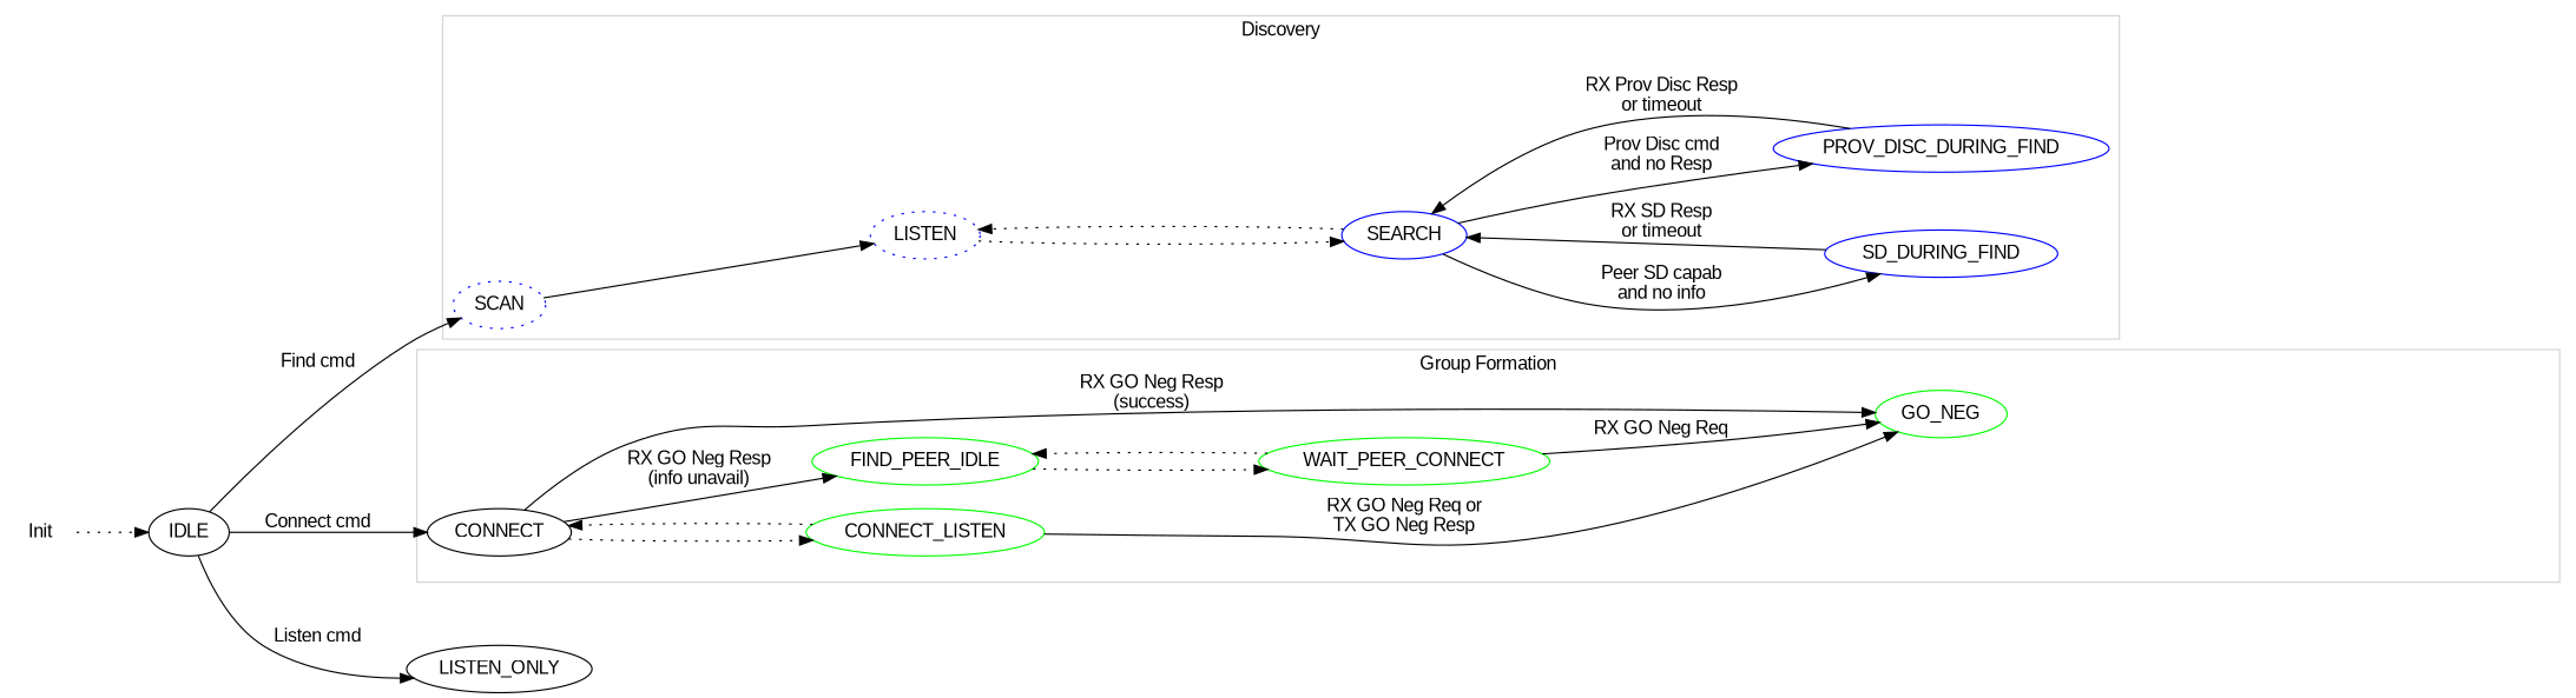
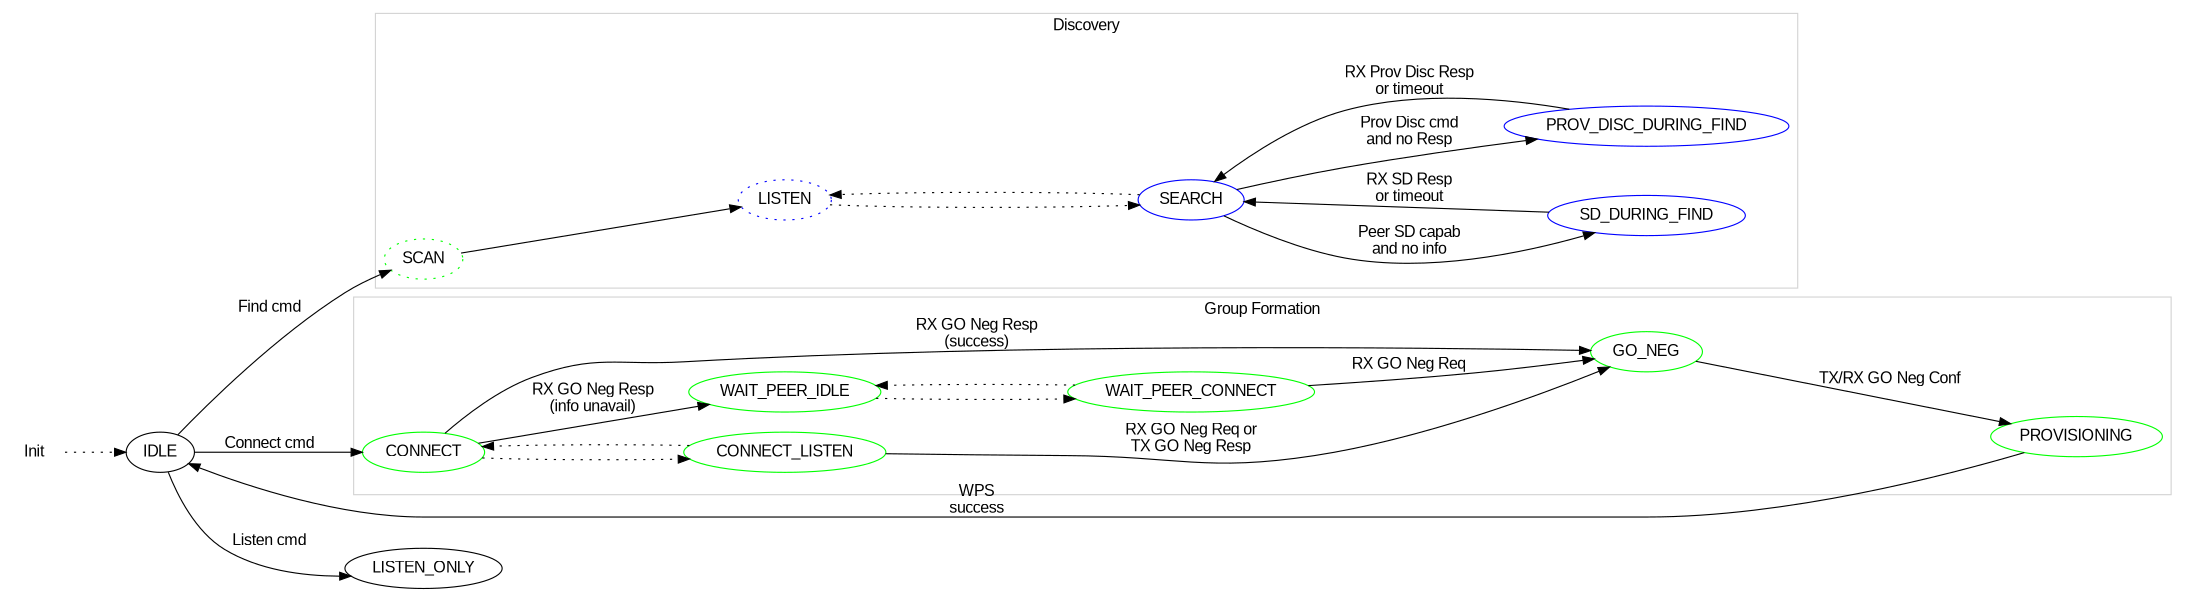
  digraph {
    fontname="Liberation Sans"
    rankdir=LR
    ranksep=.75
    node [color=green fontname="Liberation Sans"]
    edge [fontname="Liberation Sans"]
-   SCAN [color=blue style=dotted]
+   SCAN [style=dotted]
    LISTEN [color=blue style=dotted]
    SEARCH [color=blue]
    SD_DURING_FIND [color=blue]
    PROV_DISC_DURING_FIND [color=blue]
-   CONNECT [color=black]
+   CONNECT
    CONNECT_LISTEN
-   WAIT_PEER_IDLE [label=FIND_PEER_IDLE]
+   WAIT_PEER_IDLE
    GO_NEG
    WAIT_PEER_CONNECT
+   PROVISIONING
    IDLE [color=""]
    n13 [label=Init shape=none color=""]
    LISTEN_ONLY [color=""]
    subgraph cluster_1 {
      color=lightgrey
      label=Discovery
      SCAN
      LISTEN
      SEARCH
      SD_DURING_FIND
      PROV_DISC_DURING_FIND
    }
    subgraph cluster_2 {
      color=lightgrey
      label="Group Formation"
      CONNECT
      CONNECT_LISTEN
      WAIT_PEER_IDLE
      GO_NEG
      WAIT_PEER_CONNECT
+     PROVISIONING
    }
    SCAN -> LISTEN
    LISTEN -> SEARCH [style=dotted]
    SEARCH -> LISTEN [style=dotted]
    SEARCH -> SD_DURING_FIND [label="Peer SD capab\nand no info" weight=100]
    SEARCH -> PROV_DISC_DURING_FIND [label="Prov Disc cmd\nand no Resp" weight=100]
    SD_DURING_FIND -> SEARCH [label="RX SD Resp\nor timeout" weight=100]
    PROV_DISC_DURING_FIND -> SEARCH [label="RX Prov Disc Resp\nor timeout" weight=100]
    CONNECT -> CONNECT_LISTEN [style=dotted weight=100]
    CONNECT -> WAIT_PEER_IDLE [label="RX GO Neg Resp\n(info unavail)"]
    CONNECT -> GO_NEG [label="RX GO Neg Resp\n(success)" weight=10]
    CONNECT_LISTEN -> CONNECT [style=dotted weight=100]
    CONNECT_LISTEN -> GO_NEG [label="RX GO Neg Req or\nTX GO Neg Resp"]
    WAIT_PEER_IDLE -> WAIT_PEER_CONNECT [style=dotted weight=100]
+   GO_NEG -> PROVISIONING [label="TX/RX GO Neg Conf"]
    WAIT_PEER_CONNECT -> WAIT_PEER_IDLE [style=dotted weight=100]
    WAIT_PEER_CONNECT -> GO_NEG [label="RX GO Neg Req"]
+   PROVISIONING -> IDLE [label="WPS\nsuccess"]
    IDLE -> SCAN [label="Find cmd" weight=20]
    IDLE -> CONNECT [label="Connect cmd" weight=20]
    IDLE -> LISTEN_ONLY [label="Listen cmd"]
    n13 -> IDLE [style=dotted]
  }
